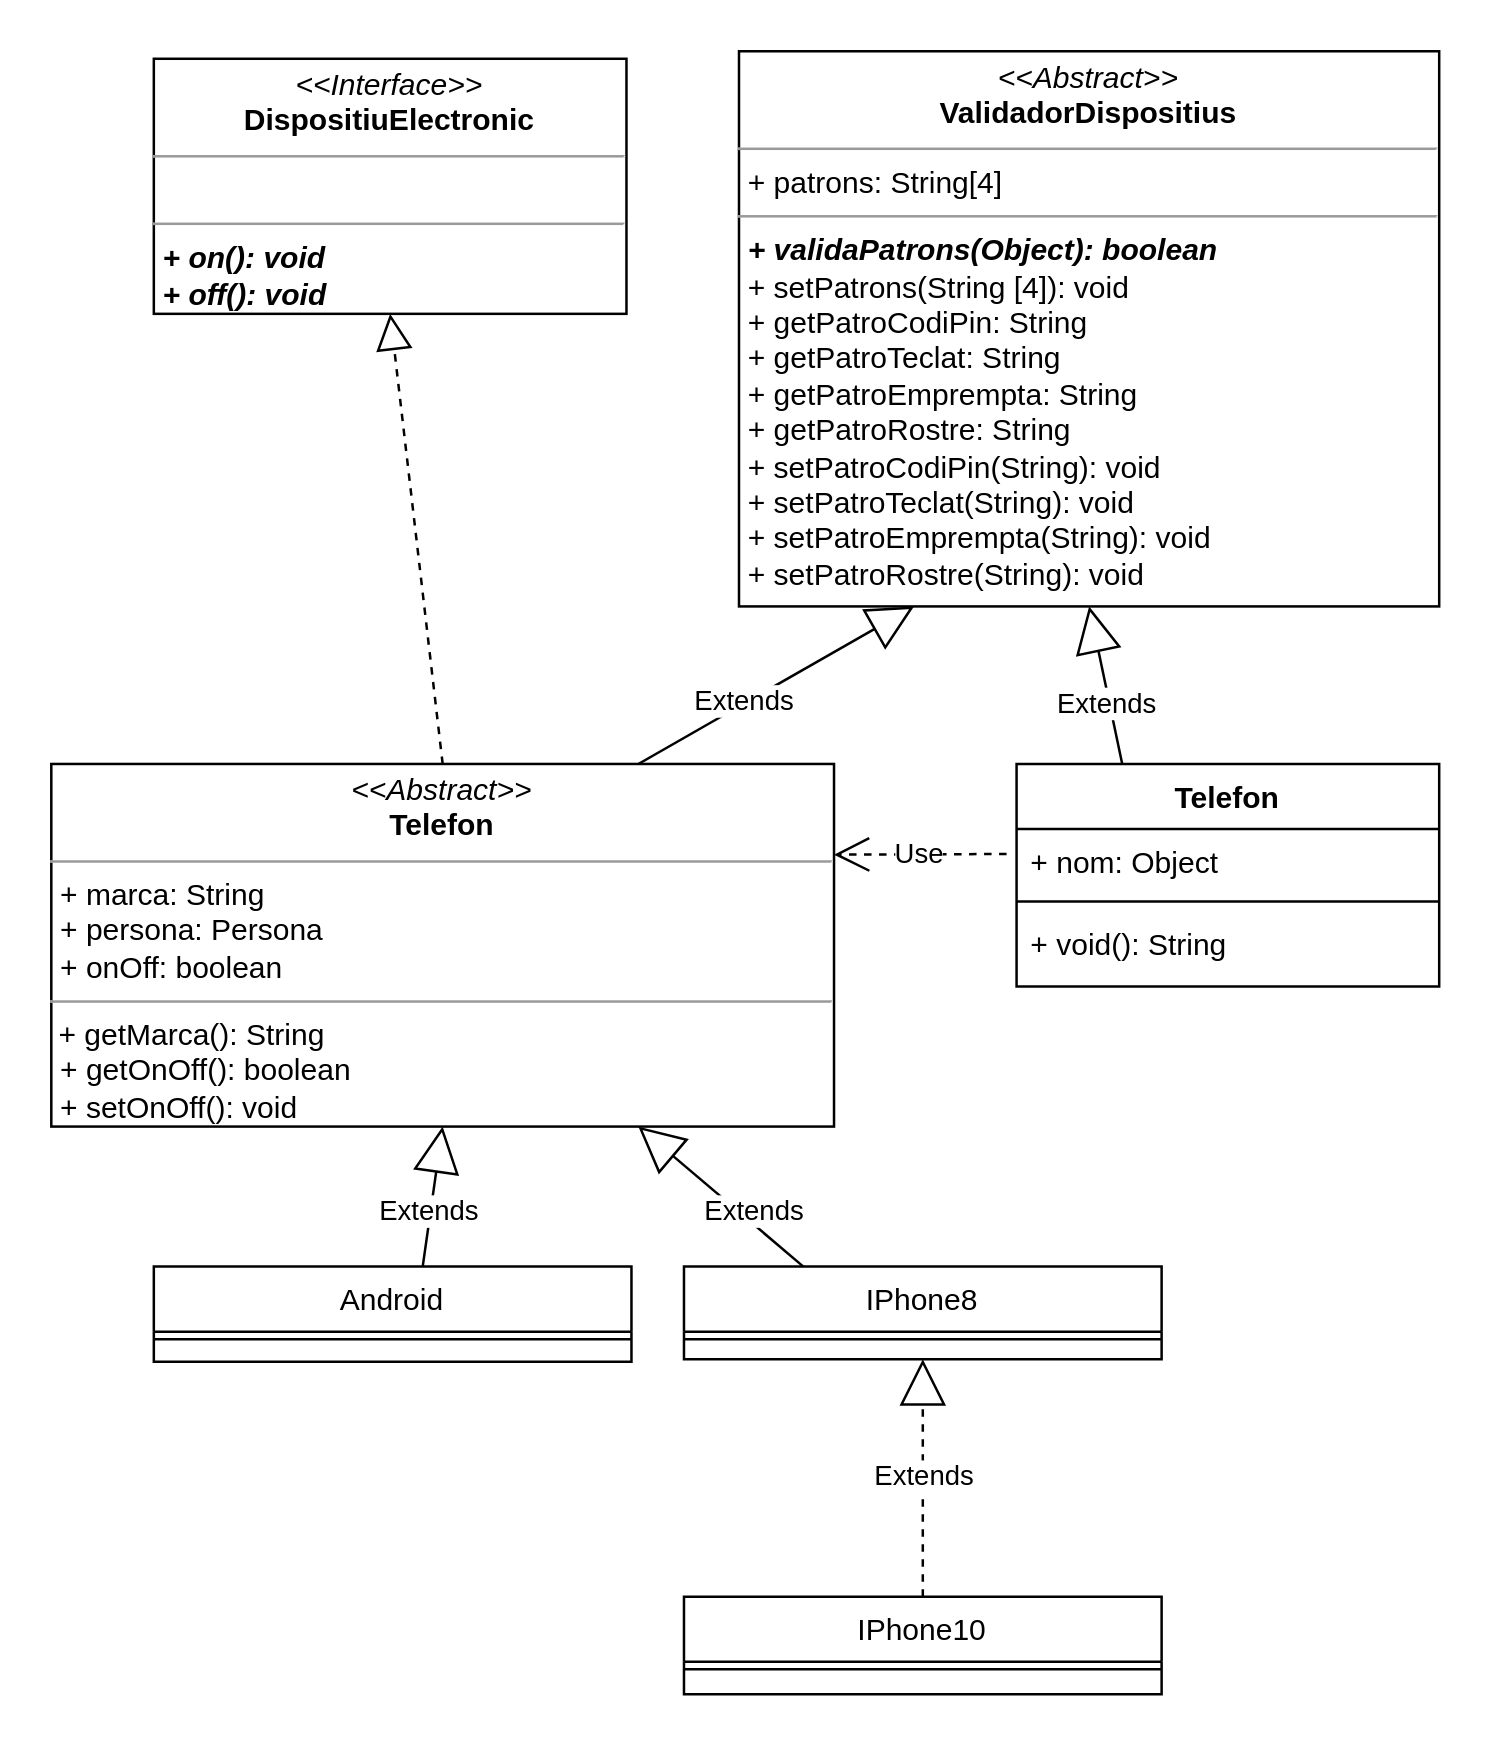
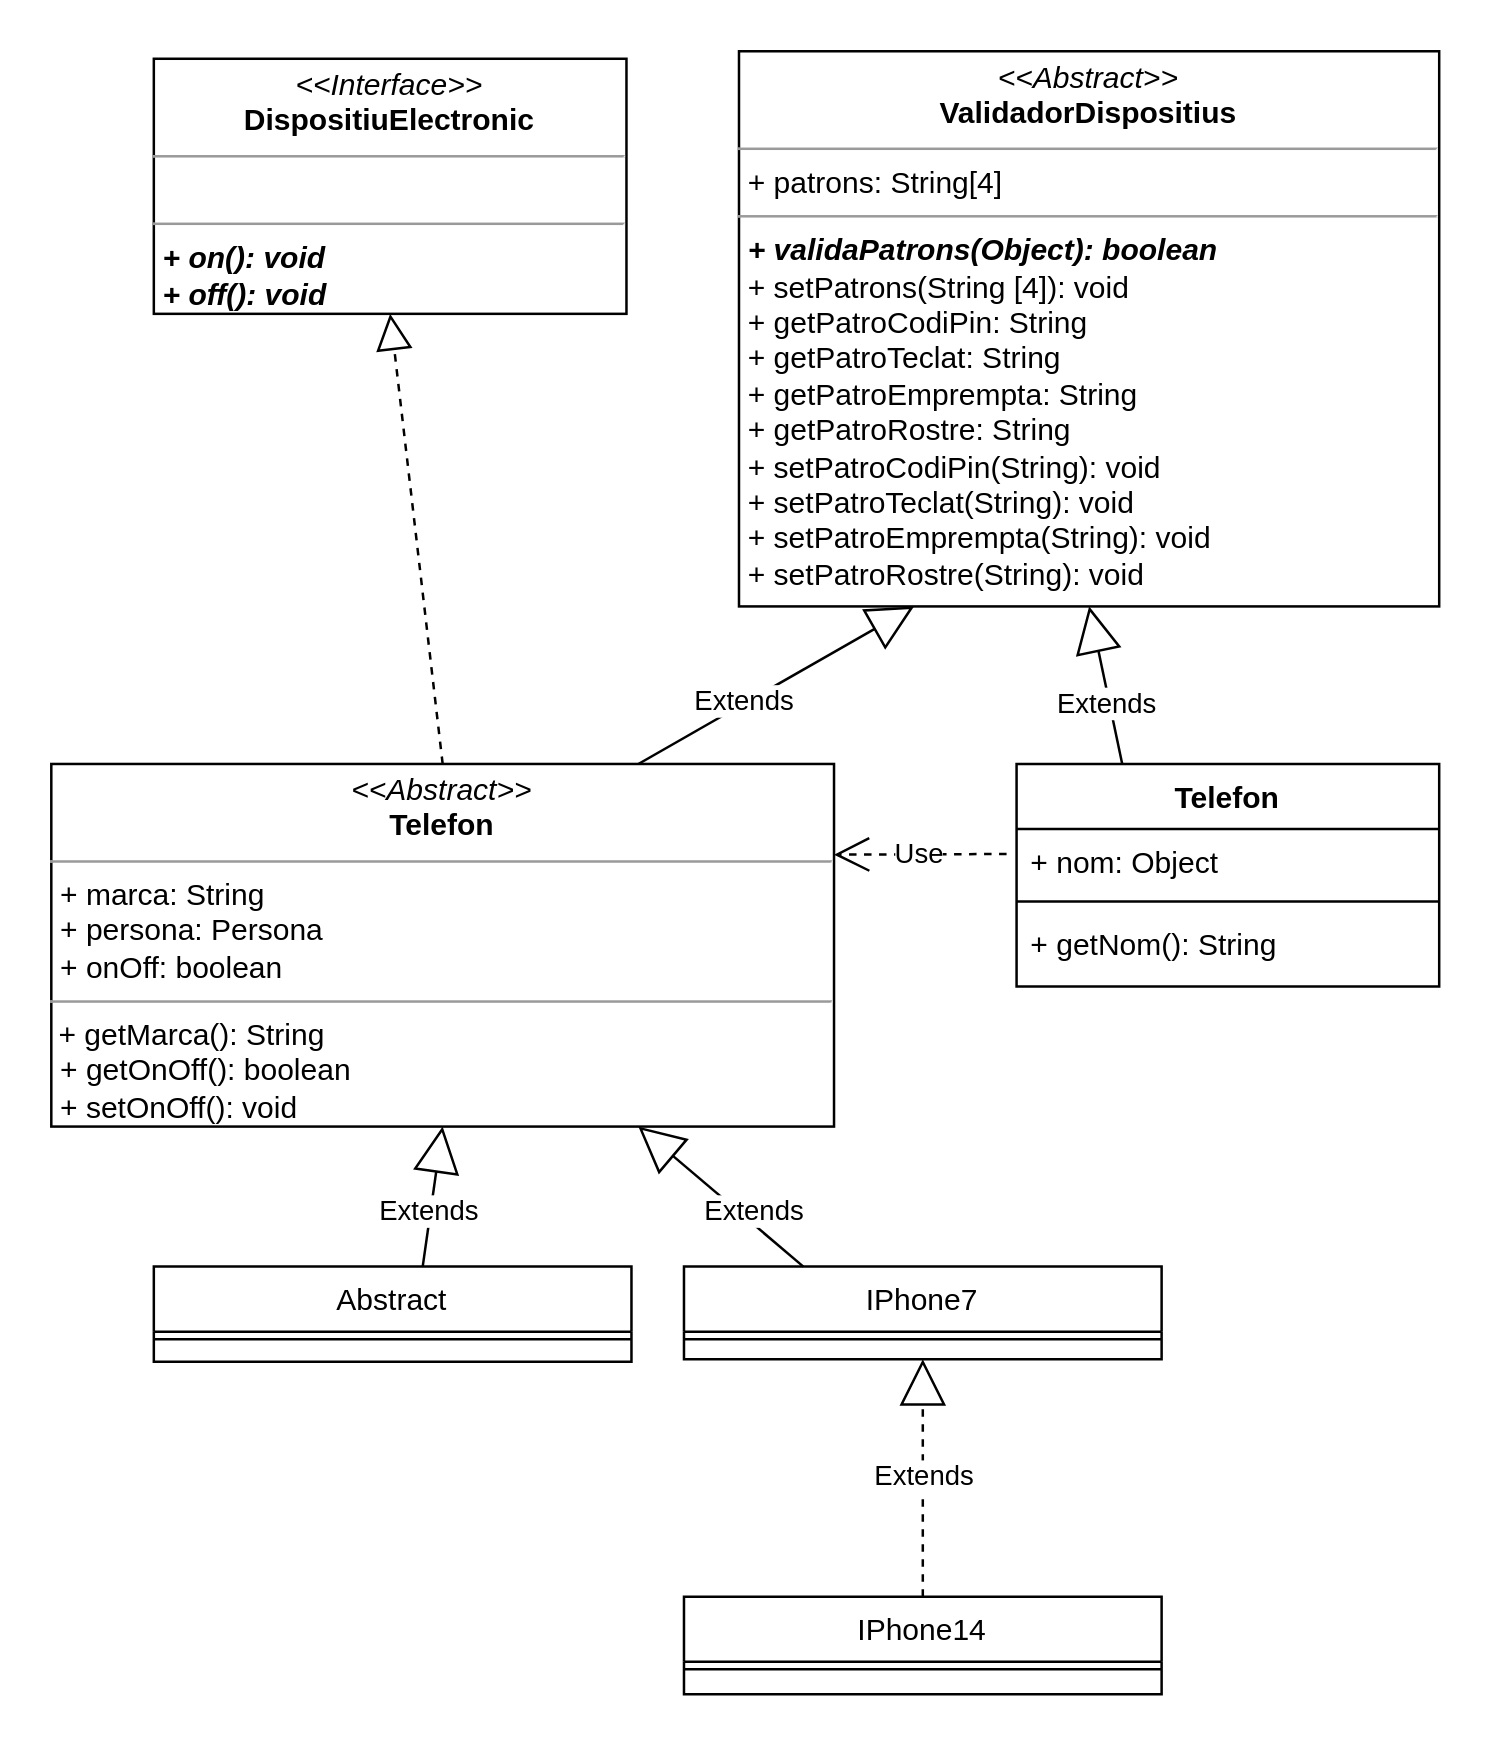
  <mxCell id="0" />
  <mxCell id="1" parent="0" />
- <mxCell id="2" value="Android" style="swimlane;fontStyle=0;align=center;verticalAlign=top;childLayout=stackLayout;horizontal=1;startSize=26;horizontalStack=0;resizeParent=1;resizeLast=0;collapsible=1;marginBottom=0;rounded=0;shadow=0;strokeWidth=1;" parent="1" vertex="1"><mxGeometry x="61" y="506" width="191" height="38" as="geometry"><mxRectangle x="130" y="380" width="160" height="26" as="alternateBounds" /></mxGeometry></mxCell>
+ <mxCell id="2" value="Abstract" style="swimlane;fontStyle=0;align=center;verticalAlign=top;childLayout=stackLayout;horizontal=1;startSize=26;horizontalStack=0;resizeParent=1;resizeLast=0;collapsible=1;marginBottom=0;rounded=0;shadow=0;strokeWidth=1;" parent="1" vertex="1"><mxGeometry x="61" y="506" width="191" height="38" as="geometry"><mxRectangle x="130" y="380" width="160" height="26" as="alternateBounds" /></mxGeometry></mxCell>
  <mxCell id="3" value="" style="line;html=1;strokeWidth=1;align=left;verticalAlign=middle;spacingTop=-1;spacingLeft=3;spacingRight=3;rotatable=0;labelPosition=right;points=[];portConstraint=eastwest;" parent="2" vertex="1"><mxGeometry y="26" width="191" height="6" as="geometry" /></mxCell>
  <mxCell id="4" value="&lt;p style=&quot;margin:0px;margin-top:4px;text-align:center;&quot;&gt;&lt;i&gt;&amp;lt;&amp;lt;Interface&amp;gt;&amp;gt;&lt;/i&gt;&lt;br&gt;&lt;b&gt;DispositiuElectronic&lt;/b&gt;&lt;/p&gt;&lt;hr size=&quot;1&quot;&gt;&lt;p style=&quot;margin:0px;margin-left:4px;&quot;&gt;&lt;br&gt;&lt;/p&gt;&lt;hr size=&quot;1&quot;&gt;&lt;p style=&quot;margin:0px;margin-left:4px;&quot;&gt;&lt;b&gt;&lt;i&gt;+ on(): void&lt;br&gt;+ off(): void&lt;/i&gt;&lt;/b&gt;&lt;/p&gt;" style="verticalAlign=top;align=left;overflow=fill;fontSize=12;fontFamily=Helvetica;html=1;whiteSpace=wrap;" parent="1" vertex="1"><mxGeometry x="61" y="23" width="189" height="102" as="geometry" /></mxCell>
  <mxCell id="5" value="Extends" style="endArrow=block;endSize=16;endFill=0;html=1;rounded=0;exitX=0.563;exitY=-0.002;exitDx=0;exitDy=0;entryX=0.5;entryY=1;entryDx=0;entryDy=0;exitPerimeter=0;" parent="1" source="2" target="12" edge="1"><mxGeometry x="-0.221" y="1" width="160" relative="1" as="geometry"><mxPoint x="79.25" y="540" as="sourcePoint" /><mxPoint x="213.25" y="439" as="targetPoint" /><mxPoint as="offset" /></mxGeometry></mxCell>
- <mxCell id="6" value="IPhone8" style="swimlane;fontStyle=0;align=center;verticalAlign=top;childLayout=stackLayout;horizontal=1;startSize=26;horizontalStack=0;resizeParent=1;resizeLast=0;collapsible=1;marginBottom=0;rounded=0;shadow=0;strokeWidth=1;" parent="1" vertex="1"><mxGeometry x="273" y="506" width="191" height="37" as="geometry"><mxRectangle x="130" y="380" width="160" height="26" as="alternateBounds" /></mxGeometry></mxCell>
+ <mxCell id="6" value="IPhone7" style="swimlane;fontStyle=0;align=center;verticalAlign=top;childLayout=stackLayout;horizontal=1;startSize=26;horizontalStack=0;resizeParent=1;resizeLast=0;collapsible=1;marginBottom=0;rounded=0;shadow=0;strokeWidth=1;" parent="1" vertex="1"><mxGeometry x="273" y="506" width="191" height="37" as="geometry"><mxRectangle x="130" y="380" width="160" height="26" as="alternateBounds" /></mxGeometry></mxCell>
  <mxCell id="7" value="" style="line;html=1;strokeWidth=1;align=left;verticalAlign=middle;spacingTop=-1;spacingLeft=3;spacingRight=3;rotatable=0;labelPosition=right;points=[];portConstraint=eastwest;" parent="6" vertex="1"><mxGeometry y="26" width="191" height="6" as="geometry" /></mxCell>
  <mxCell id="8" value="Extends" style="endArrow=block;endSize=16;endFill=0;html=1;rounded=0;exitX=0.25;exitY=0;exitDx=0;exitDy=0;entryX=0.75;entryY=1;entryDx=0;entryDy=0;" parent="1" source="6" target="12" edge="1"><mxGeometry x="-0.336" y="-4" width="160" relative="1" as="geometry"><mxPoint x="-28" y="395" as="sourcePoint" /><mxPoint x="292" y="432" as="targetPoint" /><mxPoint as="offset" /></mxGeometry></mxCell>
- <mxCell id="9" value="IPhone10" style="swimlane;fontStyle=0;align=center;verticalAlign=top;childLayout=stackLayout;horizontal=1;startSize=26;horizontalStack=0;resizeParent=1;resizeLast=0;collapsible=1;marginBottom=0;rounded=0;shadow=0;strokeWidth=1;" parent="1" vertex="1"><mxGeometry x="273" y="638" width="191" height="39" as="geometry"><mxRectangle x="130" y="380" width="160" height="26" as="alternateBounds" /></mxGeometry></mxCell>
+ <mxCell id="9" value="IPhone14" style="swimlane;fontStyle=0;align=center;verticalAlign=top;childLayout=stackLayout;horizontal=1;startSize=26;horizontalStack=0;resizeParent=1;resizeLast=0;collapsible=1;marginBottom=0;rounded=0;shadow=0;strokeWidth=1;" parent="1" vertex="1"><mxGeometry x="273" y="638" width="191" height="39" as="geometry"><mxRectangle x="130" y="380" width="160" height="26" as="alternateBounds" /></mxGeometry></mxCell>
  <mxCell id="10" value="" style="line;html=1;strokeWidth=1;align=left;verticalAlign=middle;spacingTop=-1;spacingLeft=3;spacingRight=3;rotatable=0;labelPosition=right;points=[];portConstraint=eastwest;" parent="9" vertex="1"><mxGeometry y="26" width="191" height="6" as="geometry" /></mxCell>
  <mxCell id="11" value="Extends" style="endArrow=block;endSize=16;endFill=0;html=1;rounded=0;exitX=0.5;exitY=0;exitDx=0;exitDy=0;dashed=1;" parent="1" source="9" target="6" edge="1"><mxGeometry width="160" relative="1" as="geometry"><mxPoint x="-28" y="495" as="sourcePoint" /><mxPoint x="267" y="543" as="targetPoint" /></mxGeometry></mxCell>
  <mxCell id="12" value="&lt;p style=&quot;margin:0px;margin-top:4px;text-align:center;&quot;&gt;&lt;i&gt;&amp;lt;&amp;lt;Abstract&amp;gt;&amp;gt;&lt;/i&gt;&lt;br&gt;&lt;b&gt;Telefon&lt;/b&gt;&lt;/p&gt;&lt;hr size=&quot;1&quot;&gt;&lt;p style=&quot;margin:0px;margin-left:4px;&quot;&gt;+ marca: String&lt;br&gt;+ persona: Persona&lt;/p&gt;&lt;p style=&quot;margin:0px;margin-left:4px;&quot;&gt;+ onOff: boolean&lt;/p&gt;&lt;hr size=&quot;1&quot;&gt;&amp;nbsp;+ getMarca(): String&lt;br&gt;&lt;p style=&quot;margin:0px;margin-left:4px;&quot;&gt;+ getOnOff(): boolean&lt;/p&gt;&lt;p style=&quot;margin:0px;margin-left:4px;&quot;&gt;+ setOnOff(): void&lt;/p&gt;" style="verticalAlign=top;align=left;overflow=fill;fontSize=12;fontFamily=Helvetica;html=1;whiteSpace=wrap;" parent="1" vertex="1"><mxGeometry x="20" y="305" width="313" height="145" as="geometry" /></mxCell>
  <mxCell id="13" value="" style="endArrow=block;dashed=1;endFill=0;endSize=12;html=1;rounded=0;entryX=0.5;entryY=1;entryDx=0;entryDy=0;exitX=0.5;exitY=0;exitDx=0;exitDy=0;" parent="1" source="12" target="4" edge="1"><mxGeometry width="160" relative="1" as="geometry"><mxPoint x="277" y="174" as="sourcePoint" /><mxPoint x="137" y="30" as="targetPoint" /></mxGeometry></mxCell>
  <mxCell id="14" value="&lt;p style=&quot;margin:0px;margin-top:4px;text-align:center;&quot;&gt;&lt;i&gt;&amp;lt;&amp;lt;Abstract&amp;gt;&amp;gt;&lt;/i&gt;&lt;br&gt;&lt;b&gt;ValidadorDispositius&lt;/b&gt;&lt;/p&gt;&lt;hr size=&quot;1&quot;&gt;&lt;p style=&quot;margin:0px;margin-left:4px;&quot;&gt;+ patrons: String[4]&lt;br&gt;&lt;/p&gt;&lt;hr size=&quot;1&quot;&gt;&lt;p style=&quot;margin:0px;margin-left:4px;&quot;&gt;&lt;span style=&quot;border-color: var(--border-color);&quot;&gt;&lt;span style=&quot;border-color: var(--border-color);&quot;&gt;&lt;b style=&quot;border-color: var(--border-color);&quot;&gt;&lt;i style=&quot;border-color: var(--border-color);&quot;&gt;+ validaPatrons(Object): boolean&lt;/i&gt;&lt;/b&gt;&lt;br&gt;&lt;/span&gt;&lt;/span&gt;&lt;/p&gt;&lt;p style=&quot;margin:0px;margin-left:4px;&quot;&gt;&lt;span style=&quot;border-color: var(--border-color);&quot;&gt;&lt;span style=&quot;border-color: var(--border-color);&quot;&gt;+ setPatrons(String [4]): void&lt;/span&gt;&lt;/span&gt;&lt;b&gt;&lt;i&gt;&lt;br&gt;&lt;/i&gt;&lt;/b&gt;&lt;/p&gt;&lt;p style=&quot;margin:0px;margin-left:4px;&quot;&gt;&lt;span style=&quot;background-color: initial;&quot;&gt;+ getPatroCodiPin: String&lt;/span&gt;&lt;br&gt;&lt;/p&gt;&lt;p style=&quot;margin:0px;margin-left:4px;&quot;&gt;+ getPatroTeclat: String&lt;br style=&quot;border-color: var(--border-color);&quot;&gt;+ getPatroEmprempta: String&lt;br style=&quot;border-color: var(--border-color);&quot;&gt;+ getPatroRostre: String&lt;br style=&quot;border-color: var(--border-color);&quot;&gt;+ setPatroCodiPin(String): void&lt;br style=&quot;border-color: var(--border-color);&quot;&gt;+ setPatroTeclat(String): void&lt;br style=&quot;border-color: var(--border-color);&quot;&gt;+ setPatroEmprempta(String): void&lt;br style=&quot;border-color: var(--border-color);&quot;&gt;+ setPatroRostre(String): void&lt;br&gt;&lt;/p&gt;" style="verticalAlign=top;align=left;overflow=fill;fontSize=12;fontFamily=Helvetica;html=1;whiteSpace=wrap;" parent="1" vertex="1"><mxGeometry x="295" y="20" width="280" height="222" as="geometry" /></mxCell>
  <mxCell id="15" value="Telefon" style="swimlane;fontStyle=1;align=center;verticalAlign=top;childLayout=stackLayout;horizontal=1;startSize=26;horizontalStack=0;resizeParent=1;resizeParentMax=0;resizeLast=0;collapsible=1;marginBottom=0;whiteSpace=wrap;html=1;" parent="1" vertex="1"><mxGeometry x="406" y="305" width="169" height="89" as="geometry" /></mxCell>
  <mxCell id="16" value="+ nom: Object" style="text;strokeColor=none;fillColor=none;align=left;verticalAlign=top;spacingLeft=4;spacingRight=4;overflow=hidden;rotatable=0;points=[[0,0.5],[1,0.5]];portConstraint=eastwest;whiteSpace=wrap;html=1;" parent="15" vertex="1"><mxGeometry y="26" width="169" height="25" as="geometry" /></mxCell>
  <mxCell id="17" value="" style="line;strokeWidth=1;fillColor=none;align=left;verticalAlign=middle;spacingTop=-1;spacingLeft=3;spacingRight=3;rotatable=0;labelPosition=right;points=[];portConstraint=eastwest;strokeColor=inherit;" parent="15" vertex="1"><mxGeometry y="51" width="169" height="8" as="geometry" /></mxCell>
- <mxCell id="18" value="+ void(): String&lt;br&gt;" style="text;strokeColor=none;fillColor=none;align=left;verticalAlign=top;spacingLeft=4;spacingRight=4;overflow=hidden;rotatable=0;points=[[0,0.5],[1,0.5]];portConstraint=eastwest;whiteSpace=wrap;html=1;" parent="15" vertex="1"><mxGeometry y="59" width="169" height="30" as="geometry" /></mxCell>
+ <mxCell id="18" value="+ getNom(): String&lt;br&gt;" style="text;strokeColor=none;fillColor=none;align=left;verticalAlign=top;spacingLeft=4;spacingRight=4;overflow=hidden;rotatable=0;points=[[0,0.5],[1,0.5]];portConstraint=eastwest;whiteSpace=wrap;html=1;" parent="15" vertex="1"><mxGeometry y="59" width="169" height="30" as="geometry" /></mxCell>
  <mxCell id="19" value="Use" style="endArrow=open;endSize=12;dashed=1;html=1;rounded=0;entryX=1;entryY=0.25;entryDx=0;entryDy=0;" parent="1" target="12" edge="1"><mxGeometry width="160" relative="1" as="geometry"><mxPoint x="402" y="341" as="sourcePoint" /><mxPoint x="313" y="308" as="targetPoint" /></mxGeometry></mxCell>
  <mxCell id="20" value="Extends" style="endArrow=block;endSize=16;endFill=0;html=1;rounded=0;exitX=0.75;exitY=0;exitDx=0;exitDy=0;entryX=0.25;entryY=1;entryDx=0;entryDy=0;" parent="1" source="12" target="14" edge="1"><mxGeometry x="-0.221" y="1" width="160" relative="1" as="geometry"><mxPoint x="179" y="516" as="sourcePoint" /><mxPoint x="364" y="284" as="targetPoint" /><mxPoint as="offset" /></mxGeometry></mxCell>
  <mxCell id="21" value="Extends" style="endArrow=block;endSize=16;endFill=0;html=1;rounded=0;exitX=0.25;exitY=0;exitDx=0;exitDy=0;entryX=0.5;entryY=1;entryDx=0;entryDy=0;" parent="1" source="15" target="14" edge="1"><mxGeometry x="-0.221" y="1" width="160" relative="1" as="geometry"><mxPoint x="265" y="315" as="sourcePoint" /><mxPoint x="375" y="252" as="targetPoint" /><mxPoint as="offset" /></mxGeometry></mxCell>
